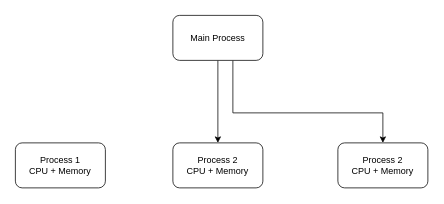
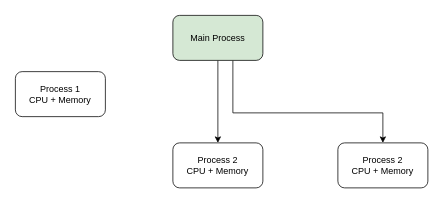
  <mxCell id="0" />
  <mxCell id="1" parent="0" />
  <mxCell id="2" value="" style="edgeStyle=orthogonalEdgeStyle;rounded=0;orthogonalLoop=1;jettySize=auto;html=1;" parent="1" source="4" target="7" edge="1"><mxGeometry relative="1" as="geometry" /></mxCell>
  <mxCell id="3" style="edgeStyle=orthogonalEdgeStyle;rounded=0;orthogonalLoop=1;jettySize=auto;html=1;entryX=0.5;entryY=0;entryDx=0;entryDy=0;" parent="1" source="4" target="6" edge="1"><mxGeometry relative="1" as="geometry"><Array as="points"><mxPoint x="310" y="150" /><mxPoint x="510" y="150" /></Array></mxGeometry></mxCell>
- <mxCell id="4" value="Main Process" style="rounded=1;whiteSpace=wrap;html=1;" parent="1" vertex="1"><mxGeometry x="230" y="20" width="120" height="60" as="geometry" /></mxCell>
- <mxCell id="5" value="Process 1&lt;br&gt;CPU + Memory" style="rounded=1;whiteSpace=wrap;html=1;" parent="1" vertex="1"><mxGeometry x="20" y="190" width="120" height="60" as="geometry" /></mxCell>
+ <mxCell id="4" value="Main Process" style="rounded=1;whiteSpace=wrap;html=1;fillColor=#d5e8d4;" parent="1" vertex="1"><mxGeometry x="230" y="20" width="120" height="60" as="geometry" /></mxCell>
+ <mxCell id="5" value="Process 1&lt;br&gt;CPU + Memory" style="rounded=1;whiteSpace=wrap;html=1;" parent="1" vertex="1"><mxGeometry x="20" y="95" width="120" height="60" as="geometry" /></mxCell>
  <mxCell id="6" value="Process 2&lt;br&gt;CPU + Memory" style="rounded=1;whiteSpace=wrap;html=1;" parent="1" vertex="1"><mxGeometry x="450" y="190" width="120" height="60" as="geometry" /></mxCell>
  <mxCell id="7" value="Process 2&lt;br&gt;CPU + Memory" style="rounded=1;whiteSpace=wrap;html=1;" parent="1" vertex="1"><mxGeometry x="230" y="190" width="120" height="60" as="geometry" /></mxCell>
